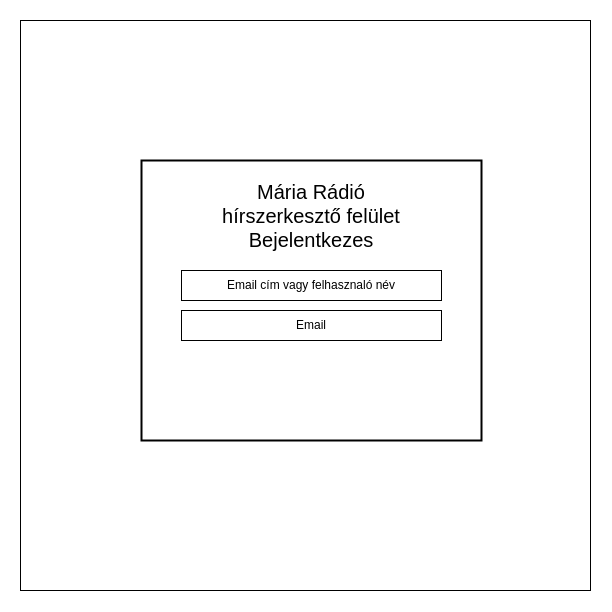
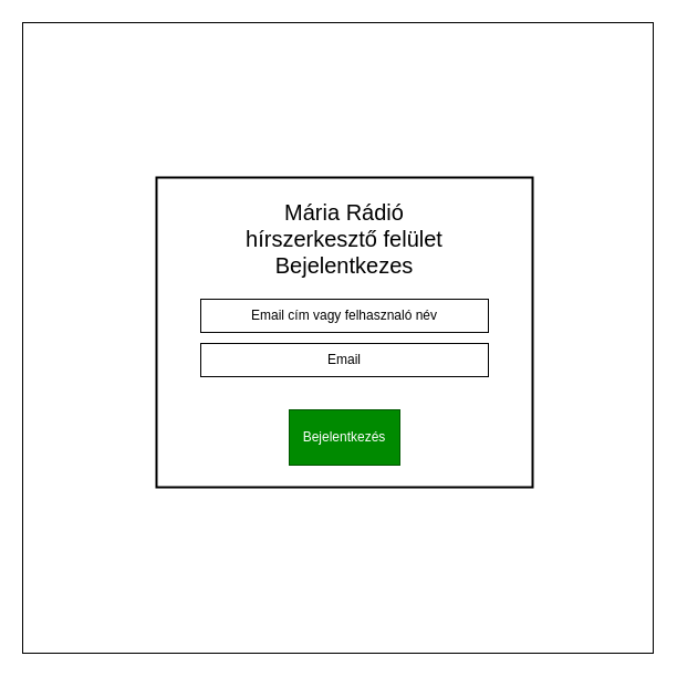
  <mxCell id="0" />
  <mxCell id="1" parent="0" />
  <mxCell id="2" value="" style="whiteSpace=wrap;html=1;aspect=fixed;" parent="1" vertex="1"><mxGeometry x="20" y="20" width="570" height="570" as="geometry" /></mxCell>
  <mxCell id="3" value="" style="rounded=0;whiteSpace=wrap;html=1;labelBackgroundColor=none;strokeWidth=2;" parent="1" vertex="1"><mxGeometry x="141" y="160" width="340" height="280" as="geometry" /></mxCell>
  <mxCell id="4" value="Email" style="rounded=0;whiteSpace=wrap;html=1;" parent="1" vertex="1"><mxGeometry x="181" y="310" width="260" height="30" as="geometry" /></mxCell>
  <mxCell id="5" value="Email cím vagy felhasznaló név" style="rounded=0;whiteSpace=wrap;html=1;" parent="1" vertex="1"><mxGeometry x="181" y="270" width="260" height="30" as="geometry" /></mxCell>
  <mxCell id="6" value="&lt;div&gt;Mária Rádió hírszerkesztő felület&lt;/div&gt;&lt;div&gt;Bejelentkezes&lt;br&gt;&lt;/div&gt;" style="text;html=1;strokeColor=none;fillColor=none;align=center;verticalAlign=middle;whiteSpace=wrap;rounded=0;fontSize=20;" parent="1" vertex="1"><mxGeometry x="206" y="150" width="210" height="130" as="geometry" /></mxCell>
+ <mxCell id="7" value="Bejelentkezés" style="rounded=0;whiteSpace=wrap;html=1;fillColor=#008a00;strokeColor=#005700;fontColor=#ffffff;" vertex="1" parent="1"><mxGeometry x="261" y="370" width="100" height="50" as="geometry" /></mxCell>
